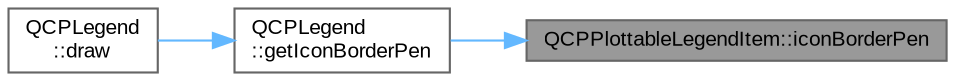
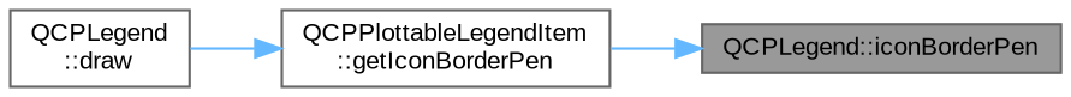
  digraph {
    fontname="Liberation Sans"
    rankdir=RL
    node [color=grey40 fillcolor=white fontname="Liberation Sans" fontsize=10 shape=box style=filled]
    edge [color=steelblue1 dir=back fontname="Liberation Sans" fontsize=10 labelfontname=Helvetica labelfontsize=10 style=solid]
-   n1 [color=gray40 fillcolor=grey60 fontcolor=black height=0.2 label="QCPPlottableLegendItem::iconBorderPen" width=0.4]
-   n2 [height=0.2 label="QCPLegend\l::getIconBorderPen" width=0.4]
+   n1 [color=gray40 fillcolor=grey60 fontcolor=black height=0.2 label="QCPLegend::iconBorderPen" width=0.4]
+   n2 [height=0.2 label="QCPPlottableLegendItem\l::getIconBorderPen" width=0.4]
    n3 [height=0.2 label="QCPLegend\l::draw" width=0.4]
    n1 -> n2
    n2 -> n3
  }
